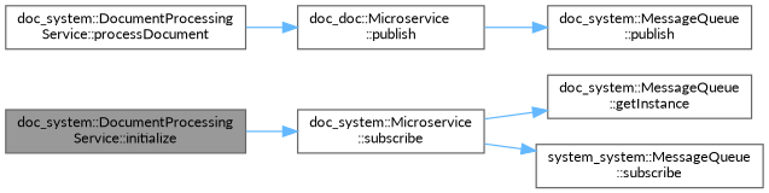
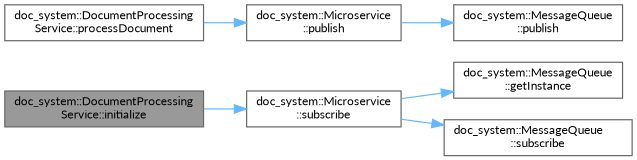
  digraph {
    fontname=Lato
    rankdir=LR
    node [color=grey40 fillcolor=white fontname=Lato fontsize=10 shape=box style=filled]
    edge [color=steelblue1 fontname=Lato fontsize=10 labelfontname=Helvetica labelfontsize=10 style=solid]
    n1 [color=gray40 fillcolor=grey60 fontcolor=black height=0.2 label="doc_system::DocumentProcessing\lService::initialize" width=0.4]
    n2 [height=0.2 label="doc_system::Microservice\l::subscribe" width=0.4]
    n3 [height=0.2 label="doc_system::DocumentProcessing\lService::processDocument" width=0.4]
-   n4 [height=0.2 label="doc_doc::Microservice\l::publish" width=0.4]
+   n4 [height=0.2 label="doc_system::Microservice\l::publish" width=0.4]
    n5 [height=0.2 label="doc_system::MessageQueue\l::getInstance" width=0.4]
-   n6 [height=0.2 label="system_system::MessageQueue\l::subscribe" width=0.4]
+   n6 [height=0.2 label="doc_system::MessageQueue\l::subscribe" width=0.4]
    n7 [height=0.2 label="doc_system::MessageQueue\l::publish" width=0.4]
    n1 -> n2
    n2 -> n5
    n2 -> n6
    n3 -> n4
    n4 -> n7
  }
